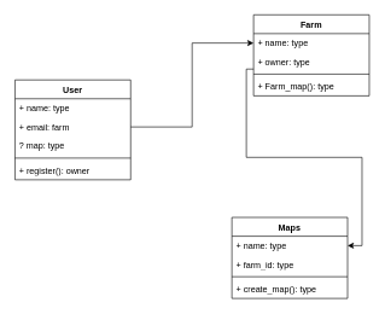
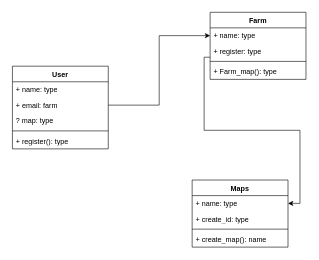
  <mxCell id="0" />
  <mxCell id="1" parent="0" />
  <mxCell id="2" value="User" style="swimlane;fontStyle=1;align=center;verticalAlign=top;childLayout=stackLayout;horizontal=1;startSize=26;horizontalStack=0;resizeParent=1;resizeParentMax=0;resizeLast=0;collapsible=1;marginBottom=0;whiteSpace=wrap;html=1;" vertex="1" parent="1"><mxGeometry x="20" y="110" width="160" height="138" as="geometry" /></mxCell>
  <mxCell id="3" value="+ name: type" style="text;strokeColor=none;fillColor=none;align=left;verticalAlign=top;spacingLeft=4;spacingRight=4;overflow=hidden;rotatable=0;points=[[0,0.5],[1,0.5]];portConstraint=eastwest;whiteSpace=wrap;html=1;" vertex="1" parent="2"><mxGeometry y="26" width="160" height="26" as="geometry" /></mxCell>
  <mxCell id="4" value="+ email: farm" style="text;strokeColor=none;fillColor=none;align=left;verticalAlign=top;spacingLeft=4;spacingRight=4;overflow=hidden;rotatable=0;points=[[0,0.5],[1,0.5]];portConstraint=eastwest;whiteSpace=wrap;html=1;" vertex="1" parent="2"><mxGeometry y="52" width="160" height="26" as="geometry" /></mxCell>
  <mxCell id="5" value="? map: type" style="text;strokeColor=none;fillColor=none;align=left;verticalAlign=top;spacingLeft=4;spacingRight=4;overflow=hidden;rotatable=0;points=[[0,0.5],[1,0.5]];portConstraint=eastwest;whiteSpace=wrap;html=1;" vertex="1" parent="2"><mxGeometry y="78" width="160" height="26" as="geometry" /></mxCell>
  <mxCell id="6" value="" style="line;strokeWidth=1;fillColor=none;align=left;verticalAlign=middle;spacingTop=-1;spacingLeft=3;spacingRight=3;rotatable=0;labelPosition=right;points=[];portConstraint=eastwest;strokeColor=inherit;" vertex="1" parent="2"><mxGeometry y="104" width="160" height="8" as="geometry" /></mxCell>
- <mxCell id="7" value="+ register(): owner" style="text;strokeColor=none;fillColor=none;align=left;verticalAlign=top;spacingLeft=4;spacingRight=4;overflow=hidden;rotatable=0;points=[[0,0.5],[1,0.5]];portConstraint=eastwest;whiteSpace=wrap;html=1;" vertex="1" parent="2"><mxGeometry y="112" width="160" height="26" as="geometry" /></mxCell>
+ <mxCell id="7" value="+ register(): type" style="text;strokeColor=none;fillColor=none;align=left;verticalAlign=top;spacingLeft=4;spacingRight=4;overflow=hidden;rotatable=0;points=[[0,0.5],[1,0.5]];portConstraint=eastwest;whiteSpace=wrap;html=1;" vertex="1" parent="2"><mxGeometry y="112" width="160" height="26" as="geometry" /></mxCell>
  <mxCell id="8" value="Farm" style="swimlane;fontStyle=1;align=center;verticalAlign=top;childLayout=stackLayout;horizontal=1;startSize=26;horizontalStack=0;resizeParent=1;resizeParentMax=0;resizeLast=0;collapsible=1;marginBottom=0;whiteSpace=wrap;html=1;" vertex="1" parent="1"><mxGeometry x="350" y="20" width="160" height="112" as="geometry" /></mxCell>
  <mxCell id="9" value="+ name: type" style="text;strokeColor=none;fillColor=none;align=left;verticalAlign=top;spacingLeft=4;spacingRight=4;overflow=hidden;rotatable=0;points=[[0,0.5],[1,0.5]];portConstraint=eastwest;whiteSpace=wrap;html=1;" vertex="1" parent="8"><mxGeometry y="26" width="160" height="26" as="geometry" /></mxCell>
- <mxCell id="10" value="+ owner: type" style="text;strokeColor=none;fillColor=none;align=left;verticalAlign=top;spacingLeft=4;spacingRight=4;overflow=hidden;rotatable=0;points=[[0,0.5],[1,0.5]];portConstraint=eastwest;whiteSpace=wrap;html=1;" vertex="1" parent="8"><mxGeometry y="52" width="160" height="26" as="geometry" /></mxCell>
+ <mxCell id="10" value="+ register: type" style="text;strokeColor=none;fillColor=none;align=left;verticalAlign=top;spacingLeft=4;spacingRight=4;overflow=hidden;rotatable=0;points=[[0,0.5],[1,0.5]];portConstraint=eastwest;whiteSpace=wrap;html=1;" vertex="1" parent="8"><mxGeometry y="52" width="160" height="26" as="geometry" /></mxCell>
  <mxCell id="11" value="" style="line;strokeWidth=1;fillColor=none;align=left;verticalAlign=middle;spacingTop=-1;spacingLeft=3;spacingRight=3;rotatable=0;labelPosition=right;points=[];portConstraint=eastwest;strokeColor=inherit;" vertex="1" parent="8"><mxGeometry y="78" width="160" height="8" as="geometry" /></mxCell>
  <mxCell id="12" value="+ Farm_map(): type" style="text;strokeColor=none;fillColor=none;align=left;verticalAlign=top;spacingLeft=4;spacingRight=4;overflow=hidden;rotatable=0;points=[[0,0.5],[1,0.5]];portConstraint=eastwest;whiteSpace=wrap;html=1;" vertex="1" parent="8"><mxGeometry y="86" width="160" height="26" as="geometry" /></mxCell>
  <mxCell id="13" value="Maps" style="swimlane;fontStyle=1;align=center;verticalAlign=top;childLayout=stackLayout;horizontal=1;startSize=26;horizontalStack=0;resizeParent=1;resizeParentMax=0;resizeLast=0;collapsible=1;marginBottom=0;whiteSpace=wrap;html=1;" vertex="1" parent="1"><mxGeometry x="320" y="300" width="160" height="112" as="geometry" /></mxCell>
  <mxCell id="14" value="+ name: type" style="text;strokeColor=none;fillColor=none;align=left;verticalAlign=top;spacingLeft=4;spacingRight=4;overflow=hidden;rotatable=0;points=[[0,0.5],[1,0.5]];portConstraint=eastwest;whiteSpace=wrap;html=1;" vertex="1" parent="13"><mxGeometry y="26" width="160" height="26" as="geometry" /></mxCell>
- <mxCell id="15" value="+ farm_id: type" style="text;strokeColor=none;fillColor=none;align=left;verticalAlign=top;spacingLeft=4;spacingRight=4;overflow=hidden;rotatable=0;points=[[0,0.5],[1,0.5]];portConstraint=eastwest;whiteSpace=wrap;html=1;" vertex="1" parent="13"><mxGeometry y="52" width="160" height="26" as="geometry" /></mxCell>
+ <mxCell id="15" value="+ create_id: type" style="text;strokeColor=none;fillColor=none;align=left;verticalAlign=top;spacingLeft=4;spacingRight=4;overflow=hidden;rotatable=0;points=[[0,0.5],[1,0.5]];portConstraint=eastwest;whiteSpace=wrap;html=1;" vertex="1" parent="13"><mxGeometry y="52" width="160" height="26" as="geometry" /></mxCell>
  <mxCell id="16" value="" style="line;strokeWidth=1;fillColor=none;align=left;verticalAlign=middle;spacingTop=-1;spacingLeft=3;spacingRight=3;rotatable=0;labelPosition=right;points=[];portConstraint=eastwest;strokeColor=inherit;" vertex="1" parent="13"><mxGeometry y="78" width="160" height="8" as="geometry" /></mxCell>
- <mxCell id="17" value="+ create_map(): type" style="text;strokeColor=none;fillColor=none;align=left;verticalAlign=top;spacingLeft=4;spacingRight=4;overflow=hidden;rotatable=0;points=[[0,0.5],[1,0.5]];portConstraint=eastwest;whiteSpace=wrap;html=1;" vertex="1" parent="13"><mxGeometry y="86" width="160" height="26" as="geometry" /></mxCell>
+ <mxCell id="17" value="+ create_map(): name" style="text;strokeColor=none;fillColor=none;align=left;verticalAlign=top;spacingLeft=4;spacingRight=4;overflow=hidden;rotatable=0;points=[[0,0.5],[1,0.5]];portConstraint=eastwest;whiteSpace=wrap;html=1;" vertex="1" parent="13"><mxGeometry y="86" width="160" height="26" as="geometry" /></mxCell>
  <mxCell id="18" style="edgeStyle=orthogonalEdgeStyle;rounded=0;orthogonalLoop=1;jettySize=auto;html=1;entryX=0;entryY=0.5;entryDx=0;entryDy=0;" edge="1" parent="1" source="4" target="9"><mxGeometry relative="1" as="geometry" /></mxCell>
  <mxCell id="19" style="edgeStyle=orthogonalEdgeStyle;rounded=0;orthogonalLoop=1;jettySize=auto;html=1;entryX=1;entryY=0.5;entryDx=0;entryDy=0;" edge="1" parent="1" source="10" target="14"><mxGeometry relative="1" as="geometry"><Array as="points"><mxPoint x="340" y="95" /><mxPoint x="340" y="217" /><mxPoint x="500" y="217" /><mxPoint x="500" y="339" /></Array></mxGeometry></mxCell>
